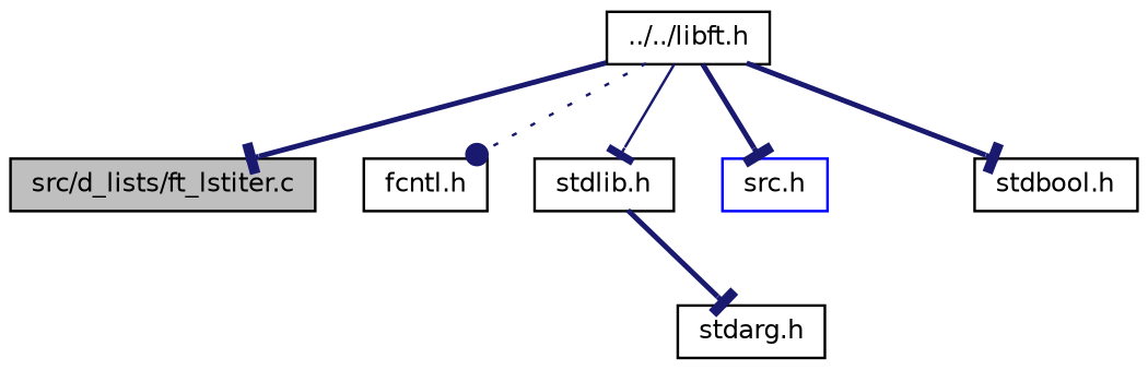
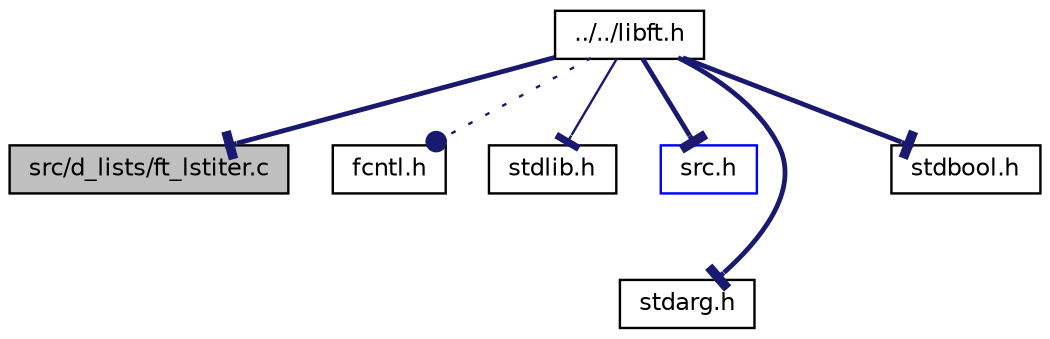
  digraph {
    node [color=black fillcolor=white fontname=Helvetica fontsize=10 shape=record style=filled]
    edge [arrowhead=tee color=midnightblue fontname=Helvetica fontsize=10 labelfontname=Helvetica labelfontsize=10 style=bold]
    n1 [fillcolor=grey75 fontcolor=black height=0.2 label="src/d_lists/ft_lstiter.c" width=0.4]
    n2 [height=0.2 label="../../libft.h" width=0.4]
    n3 [height=0.2 label="fcntl.h" width=0.4]
    n4 [height=0.2 label="stdlib.h" width=0.4]
    n5 [color=blue height=0.2 label="src.h" width=0.4]
    n6 [height=0.2 label="stdarg.h" width=0.4]
    n7 [height=0.2 label="stdbool.h" width=0.4]
    n2 -> n1
    n2 -> n3 [arrowhead=dot style=dotted]
    n2 -> n4 [style=solid]
    n2 -> n5
-   n4 -> n6
+   n2 -> n6
    n2 -> n7
  }
